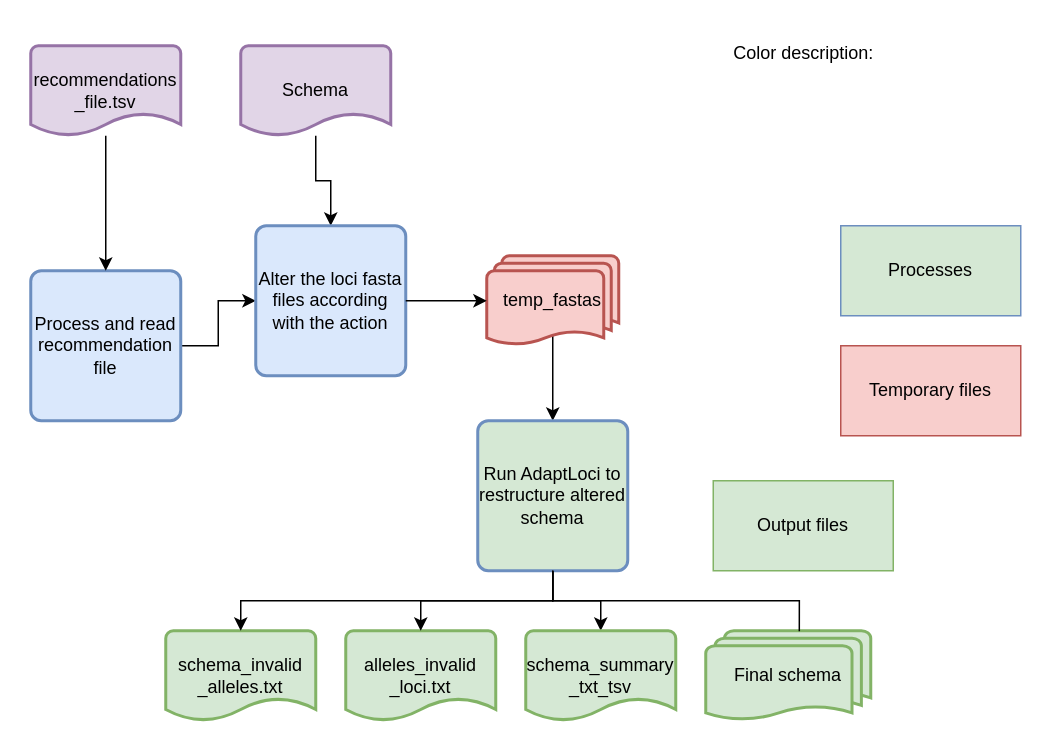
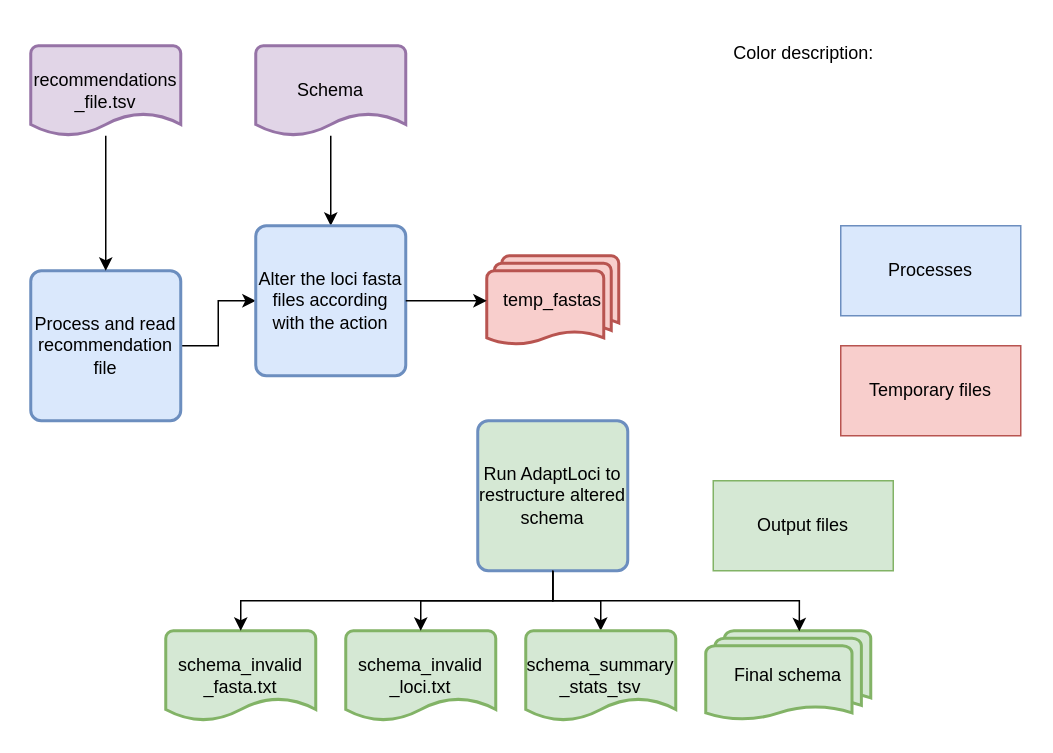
  <mxCell id="0" />
  <mxCell id="1" parent="0" />
  <mxCell id="2" style="edgeStyle=orthogonalEdgeStyle;rounded=0;orthogonalLoop=1;jettySize=auto;html=1;exitX=1;exitY=0.5;exitDx=0;exitDy=0;entryX=0;entryY=0.5;entryDx=0;entryDy=0;" parent="1" source="3" target="14" edge="1"><mxGeometry relative="1" as="geometry" /></mxCell>
  <mxCell id="3" value="Process and read recommendation file" style="rounded=1;whiteSpace=wrap;html=1;absoluteArcSize=1;arcSize=14;strokeWidth=2;fillColor=#dae8fc;strokeColor=#6c8ebf;" parent="1" vertex="1"><mxGeometry x="20" y="180" width="100" height="100" as="geometry" /></mxCell>
- <mxCell id="4" value="Processes" style="rounded=0;whiteSpace=wrap;html=1;fillColor=#d5e8d4;strokeColor=#6c8ebf;" parent="1" vertex="1"><mxGeometry x="560" y="150" width="120" height="60" as="geometry" /></mxCell>
+ <mxCell id="4" value="Processes" style="rounded=0;whiteSpace=wrap;html=1;fillColor=#dae8fc;strokeColor=#6c8ebf;" parent="1" vertex="1"><mxGeometry x="560" y="150" width="120" height="60" as="geometry" /></mxCell>
  <mxCell id="5" value="Temporary files" style="rounded=0;whiteSpace=wrap;html=1;fillColor=#f8cecc;strokeColor=#b85450;" parent="1" vertex="1"><mxGeometry x="560" y="230" width="120" height="60" as="geometry" /></mxCell>
  <mxCell id="6" value="Output files" style="rounded=0;whiteSpace=wrap;html=1;fillColor=#d5e8d4;strokeColor=#82b366;" parent="1" vertex="1"><mxGeometry x="475" y="320" width="120" height="60" as="geometry" /></mxCell>
  <mxCell id="7" value="Color description:" style="text;html=1;align=center;verticalAlign=middle;resizable=0;points=[];autosize=1;strokeColor=none;fillColor=none;" parent="1" vertex="1"><mxGeometry x="480" y="20" width="110" height="30" as="geometry" /></mxCell>
  <mxCell id="8" style="edgeStyle=orthogonalEdgeStyle;rounded=0;orthogonalLoop=1;jettySize=auto;html=1;entryX=0.5;entryY=0;entryDx=0;entryDy=0;" parent="1" source="9" target="3" edge="1"><mxGeometry relative="1" as="geometry" /></mxCell>
  <mxCell id="9" value="&lt;div&gt;recommendation&lt;span style=&quot;background-color: transparent; color: light-dark(rgb(0, 0, 0), rgb(255, 255, 255));&quot;&gt;s&lt;/span&gt;&lt;/div&gt;&lt;div&gt;&lt;span style=&quot;background-color: transparent; color: light-dark(rgb(0, 0, 0), rgb(255, 255, 255));&quot;&gt;_file.tsv&lt;/span&gt;&lt;/div&gt;" style="strokeWidth=2;html=1;shape=mxgraph.flowchart.document2;whiteSpace=wrap;size=0.25;fillColor=#e1d5e7;strokeColor=#9673a6;" parent="1" vertex="1"><mxGeometry x="20" y="30" width="100" height="60" as="geometry" /></mxCell>
  <mxCell id="10" style="edgeStyle=orthogonalEdgeStyle;rounded=0;orthogonalLoop=1;jettySize=auto;html=1;entryX=0.5;entryY=0;entryDx=0;entryDy=0;" parent="1" source="11" target="14" edge="1"><mxGeometry relative="1" as="geometry" /></mxCell>
- <mxCell id="11" value="Schema" style="strokeWidth=2;html=1;shape=mxgraph.flowchart.document2;whiteSpace=wrap;size=0.25;fillColor=#e1d5e7;strokeColor=#9673a6;" parent="1" vertex="1"><mxGeometry x="160" y="30" width="100" height="60" as="geometry" /></mxCell>
- <mxCell id="12" style="edgeStyle=orthogonalEdgeStyle;rounded=0;orthogonalLoop=1;jettySize=auto;html=1;exitX=0.5;exitY=0.88;exitDx=0;exitDy=0;exitPerimeter=0;entryX=0.5;entryY=0;entryDx=0;entryDy=0;" parent="1" source="13" target="16" edge="1"><mxGeometry relative="1" as="geometry" /></mxCell>
+ <mxCell id="11" value="Schema" style="strokeWidth=2;html=1;shape=mxgraph.flowchart.document2;whiteSpace=wrap;size=0.25;fillColor=#e1d5e7;strokeColor=#9673a6;" parent="1" vertex="1"><mxGeometry x="170" y="30" width="100" height="60" as="geometry" /></mxCell>
  <mxCell id="13" value="temp_fastas" style="strokeWidth=2;html=1;shape=mxgraph.flowchart.multi-document;whiteSpace=wrap;fillColor=#f8cecc;strokeColor=#b85450;" parent="1" vertex="1"><mxGeometry x="324" y="170" width="88" height="60" as="geometry" /></mxCell>
  <mxCell id="14" value="Alter the loci fasta files according with the action" style="rounded=1;whiteSpace=wrap;html=1;absoluteArcSize=1;arcSize=14;strokeWidth=2;fillColor=#dae8fc;strokeColor=#6c8ebf;" parent="1" vertex="1"><mxGeometry x="170" y="150" width="100" height="100" as="geometry" /></mxCell>
  <mxCell id="15" style="edgeStyle=orthogonalEdgeStyle;rounded=0;orthogonalLoop=1;jettySize=auto;html=1;exitX=0.5;exitY=1;exitDx=0;exitDy=0;" parent="1" source="16" target="20" edge="1"><mxGeometry relative="1" as="geometry" /></mxCell>
  <mxCell id="16" value="Run AdaptLoci to restructure altered schema" style="rounded=1;whiteSpace=wrap;html=1;absoluteArcSize=1;arcSize=14;strokeWidth=2;fillColor=#d5e8d4;strokeColor=#6c8ebf;" parent="1" vertex="1"><mxGeometry x="318" y="280" width="100" height="100" as="geometry" /></mxCell>
  <mxCell id="17" value="Final schema" style="strokeWidth=2;html=1;shape=mxgraph.flowchart.multi-document;whiteSpace=wrap;fillColor=#d5e8d4;strokeColor=#82b366;" parent="1" vertex="1"><mxGeometry x="470" y="420" width="110" height="60" as="geometry" /></mxCell>
- <mxCell id="18" value="schema_invalid&lt;div&gt;_alleles.txt&lt;/div&gt;" style="strokeWidth=2;html=1;shape=mxgraph.flowchart.document2;whiteSpace=wrap;size=0.25;fillColor=#d5e8d4;strokeColor=#82b366;" parent="1" vertex="1"><mxGeometry x="110" y="420" width="100" height="60" as="geometry" /></mxCell>
- <mxCell id="19" value="alleles_invalid&lt;div&gt;_loci.txt&lt;/div&gt;" style="strokeWidth=2;html=1;shape=mxgraph.flowchart.document2;whiteSpace=wrap;size=0.25;fillColor=#d5e8d4;strokeColor=#82b366;" parent="1" vertex="1"><mxGeometry x="230" y="420" width="100" height="60" as="geometry" /></mxCell>
- <mxCell id="20" value="schema_summary&lt;div&gt;_txt_tsv&lt;/div&gt;" style="strokeWidth=2;html=1;shape=mxgraph.flowchart.document2;whiteSpace=wrap;size=0.25;fillColor=#d5e8d4;strokeColor=#82b366;" parent="1" vertex="1"><mxGeometry x="350" y="420" width="100" height="60" as="geometry" /></mxCell>
+ <mxCell id="18" value="schema_invalid&lt;div&gt;_fasta.txt&lt;/div&gt;" style="strokeWidth=2;html=1;shape=mxgraph.flowchart.document2;whiteSpace=wrap;size=0.25;fillColor=#d5e8d4;strokeColor=#82b366;" parent="1" vertex="1"><mxGeometry x="110" y="420" width="100" height="60" as="geometry" /></mxCell>
+ <mxCell id="19" value="schema_invalid&lt;div&gt;_loci.txt&lt;/div&gt;" style="strokeWidth=2;html=1;shape=mxgraph.flowchart.document2;whiteSpace=wrap;size=0.25;fillColor=#d5e8d4;strokeColor=#82b366;" parent="1" vertex="1"><mxGeometry x="230" y="420" width="100" height="60" as="geometry" /></mxCell>
+ <mxCell id="20" value="schema_summary&lt;div&gt;_stats_tsv&lt;/div&gt;" style="strokeWidth=2;html=1;shape=mxgraph.flowchart.document2;whiteSpace=wrap;size=0.25;fillColor=#d5e8d4;strokeColor=#82b366;" parent="1" vertex="1"><mxGeometry x="350" y="420" width="100" height="60" as="geometry" /></mxCell>
  <mxCell id="21" style="edgeStyle=orthogonalEdgeStyle;rounded=0;orthogonalLoop=1;jettySize=auto;html=1;exitX=1;exitY=0.5;exitDx=0;exitDy=0;entryX=0;entryY=0.5;entryDx=0;entryDy=0;entryPerimeter=0;" parent="1" source="14" target="13" edge="1"><mxGeometry relative="1" as="geometry" /></mxCell>
- <mxCell id="22" style="edgeStyle=orthogonalEdgeStyle;rounded=0;orthogonalLoop=1;jettySize=auto;html=1;exitX=0.5;exitY=1;exitDx=0;exitDy=0;entryX=0.567;entryY=0.006;entryDx=0;entryDy=0;entryPerimeter=0;endArrow=none;" parent="1" source="16" target="17" edge="1"><mxGeometry relative="1" as="geometry" /></mxCell>
+ <mxCell id="22" style="edgeStyle=orthogonalEdgeStyle;rounded=0;orthogonalLoop=1;jettySize=auto;html=1;exitX=0.5;exitY=1;exitDx=0;exitDy=0;entryX=0.567;entryY=0.006;entryDx=0;entryDy=0;entryPerimeter=0;" parent="1" source="16" target="17" edge="1"><mxGeometry relative="1" as="geometry" /></mxCell>
  <mxCell id="23" style="edgeStyle=orthogonalEdgeStyle;rounded=0;orthogonalLoop=1;jettySize=auto;html=1;entryX=0.5;entryY=0;entryDx=0;entryDy=0;entryPerimeter=0;exitX=0.5;exitY=1;exitDx=0;exitDy=0;" parent="1" source="16" target="18" edge="1"><mxGeometry relative="1" as="geometry" /></mxCell>
  <mxCell id="24" style="edgeStyle=orthogonalEdgeStyle;rounded=0;orthogonalLoop=1;jettySize=auto;html=1;exitX=0.5;exitY=1;exitDx=0;exitDy=0;entryX=0.5;entryY=0;entryDx=0;entryDy=0;entryPerimeter=0;" parent="1" source="16" target="19" edge="1"><mxGeometry relative="1" as="geometry" /></mxCell>
